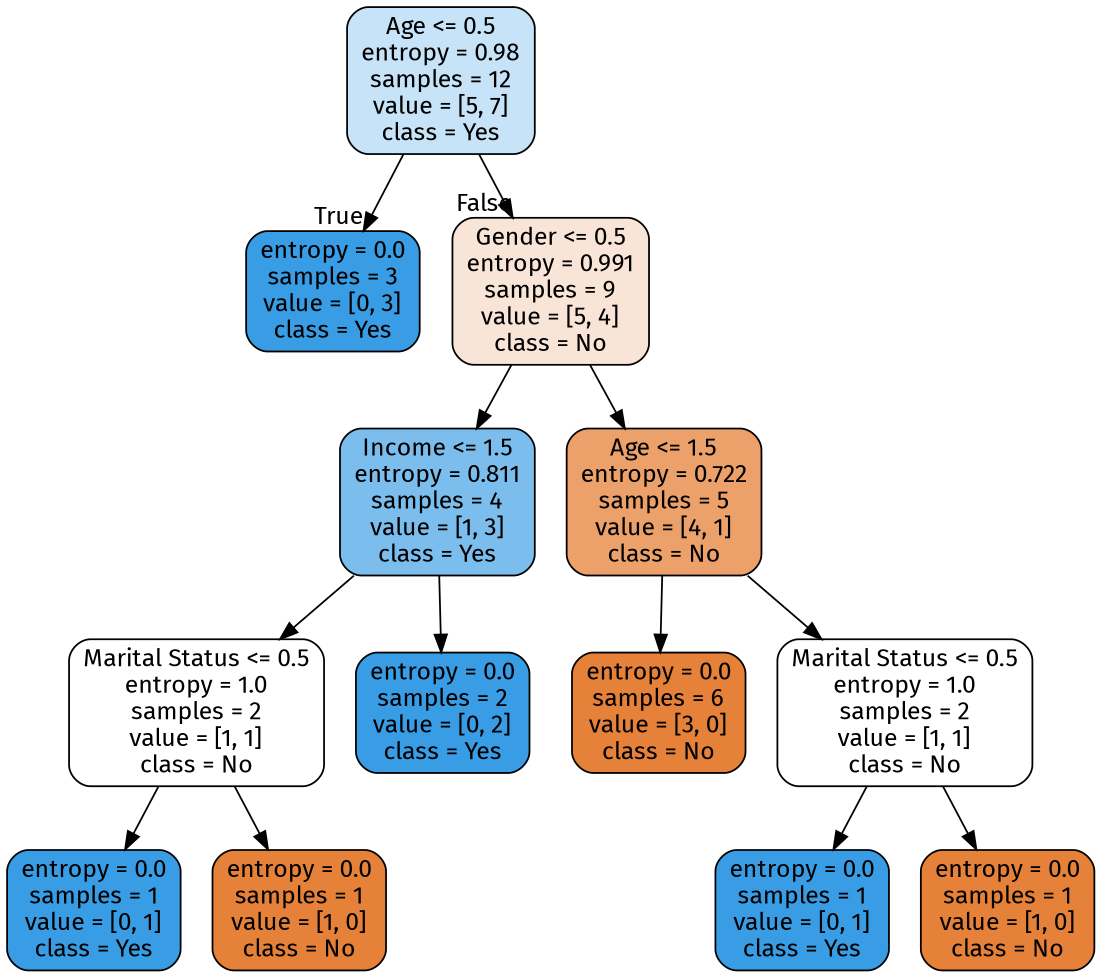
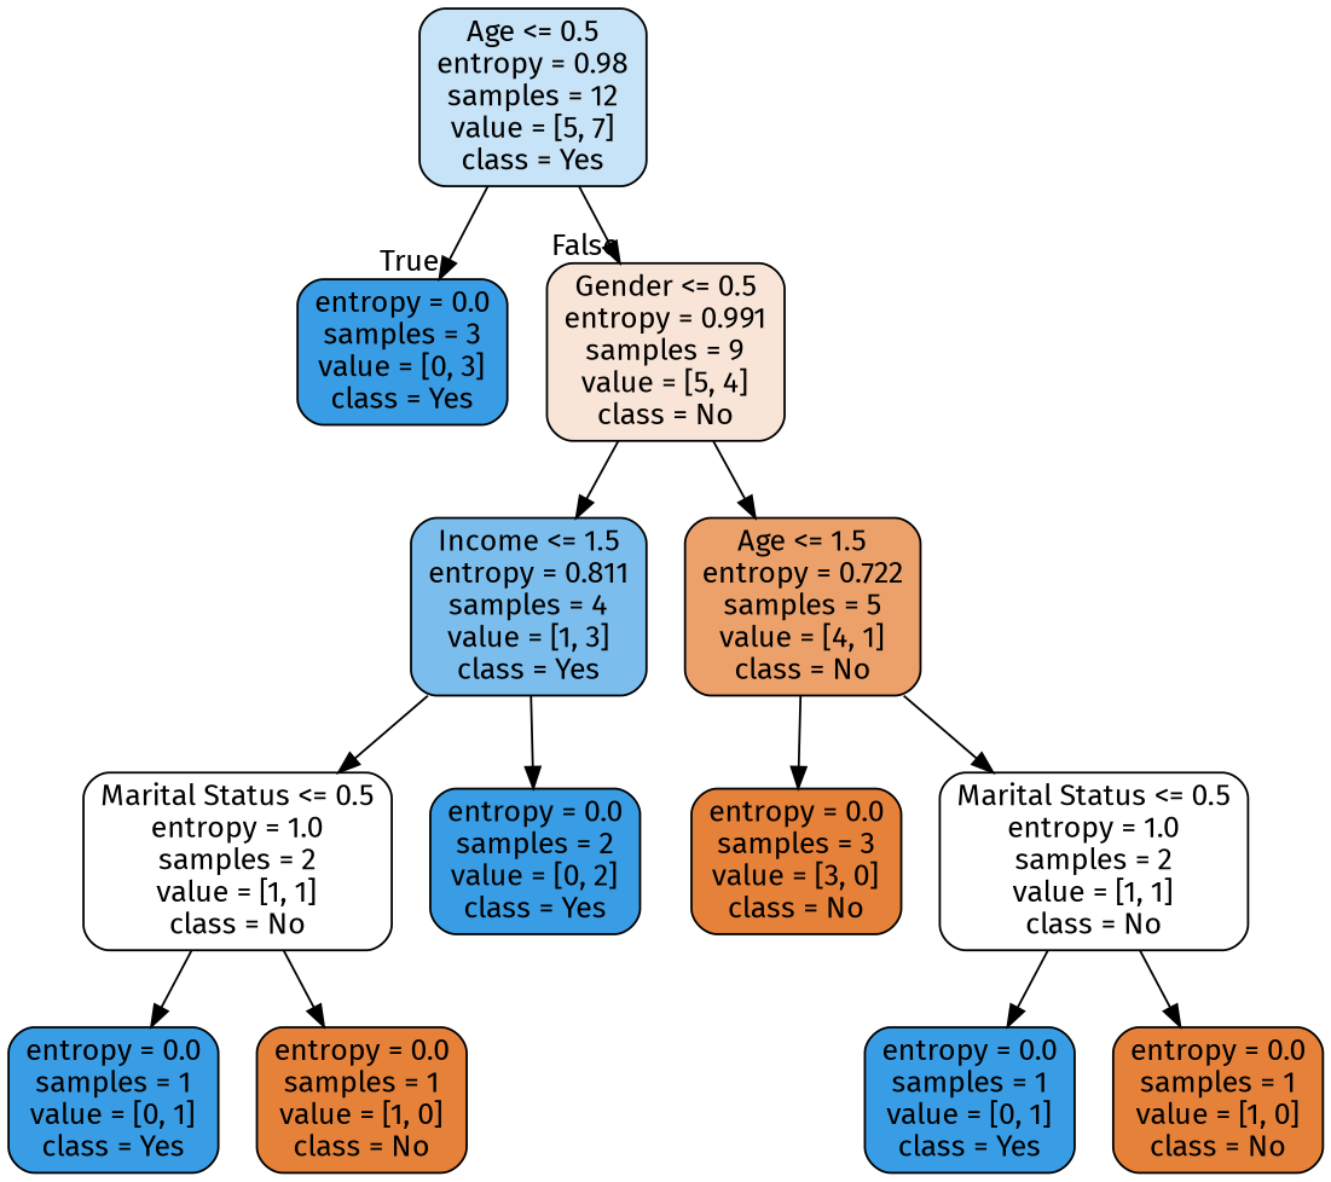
  digraph {
    fontname="Fira Sans"
    node [color=black fillcolor="#399de5ff" fontname="Fira Sans" shape=box style="filled, rounded"]
    edge [fontname="Fira Sans"]
    n1 [fillcolor="#399de549" label="Age <= 0.5\nentropy = 0.98\nsamples = 12\nvalue = [5, 7]\nclass = Yes"]
    n2 [label="entropy = 0.0\nsamples = 3\nvalue = [0, 3]\nclass = Yes"]
    n3 [fillcolor="#e5813933" label="Gender <= 0.5\nentropy = 0.991\nsamples = 9\nvalue = [5, 4]\nclass = No"]
    n4 [fillcolor="#399de5aa" label="Income <= 1.5\nentropy = 0.811\nsamples = 4\nvalue = [1, 3]\nclass = Yes"]
    n5 [fillcolor="#e58139bf" label="Age <= 1.5\nentropy = 0.722\nsamples = 5\nvalue = [4, 1]\nclass = No"]
    n6 [fillcolor="#e5813900" label="Marital Status <= 0.5\nentropy = 1.0\nsamples = 2\nvalue = [1, 1]\nclass = No"]
    n7 [label="entropy = 0.0\nsamples = 2\nvalue = [0, 2]\nclass = Yes"]
    n8 [label="entropy = 0.0\nsamples = 1\nvalue = [0, 1]\nclass = Yes"]
    n9 [fillcolor="#e58139ff" label="entropy = 0.0\nsamples = 1\nvalue = [1, 0]\nclass = No"]
-   n10 [fillcolor="#e58139ff" label="entropy = 0.0\nsamples = 6\nvalue = [3, 0]\nclass = No"]
+   n10 [fillcolor="#e58139ff" label="entropy = 0.0\nsamples = 3\nvalue = [3, 0]\nclass = No"]
    n11 [fillcolor="#e5813900" label="Marital Status <= 0.5\nentropy = 1.0\nsamples = 2\nvalue = [1, 1]\nclass = No"]
    n12 [label="entropy = 0.0\nsamples = 1\nvalue = [0, 1]\nclass = Yes"]
    n13 [fillcolor="#e58139ff" label="entropy = 0.0\nsamples = 1\nvalue = [1, 0]\nclass = No"]
    n1 -> n2 [headlabel=True labelangle=45 labeldistance=2.5]
    n1 -> n3 [headlabel=False labelangle=-45 labeldistance=2.5]
    n3 -> n4
    n3 -> n5
    n4 -> n6
    n4 -> n7
    n5 -> n10
    n5 -> n11
    n6 -> n8
    n6 -> n9
    n11 -> n12
    n11 -> n13
  }
